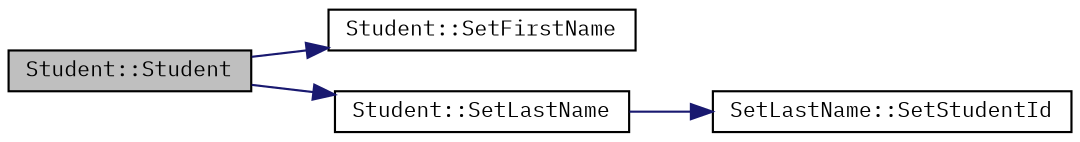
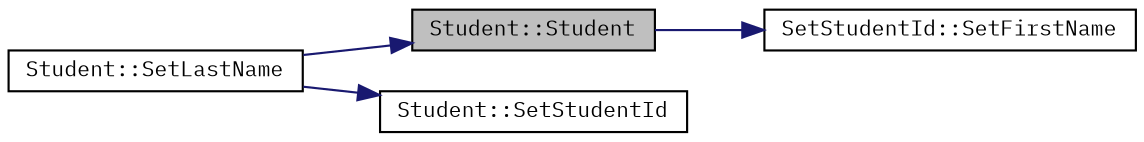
  digraph {
    fontname="IBM Plex Mono"
    rankdir=LR
    node [color=black fillcolor=white fontname="IBM Plex Mono" fontsize=10 shape=record style=filled]
    edge [color=midnightblue fontname="IBM Plex Mono" fontsize=10 labelfontname=Helvetica labelfontsize=10 style=solid]
    n1 [fillcolor=grey75 fontcolor=black height=0.2 label="Student::Student" width=0.4]
-   n2 [height=0.2 label="Student::SetFirstName" width=0.4]
+   n2 [height=0.2 label="SetStudentId::SetFirstName" width=0.4]
    n3 [height=0.2 label="Student::SetLastName" width=0.4]
-   n4 [height=0.2 label="SetLastName::SetStudentId" width=0.4]
+   n4 [height=0.2 label="Student::SetStudentId" width=0.4]
    n1 -> n2
-   n1 -> n3
+   n3 -> n1
    n3 -> n4
  }
